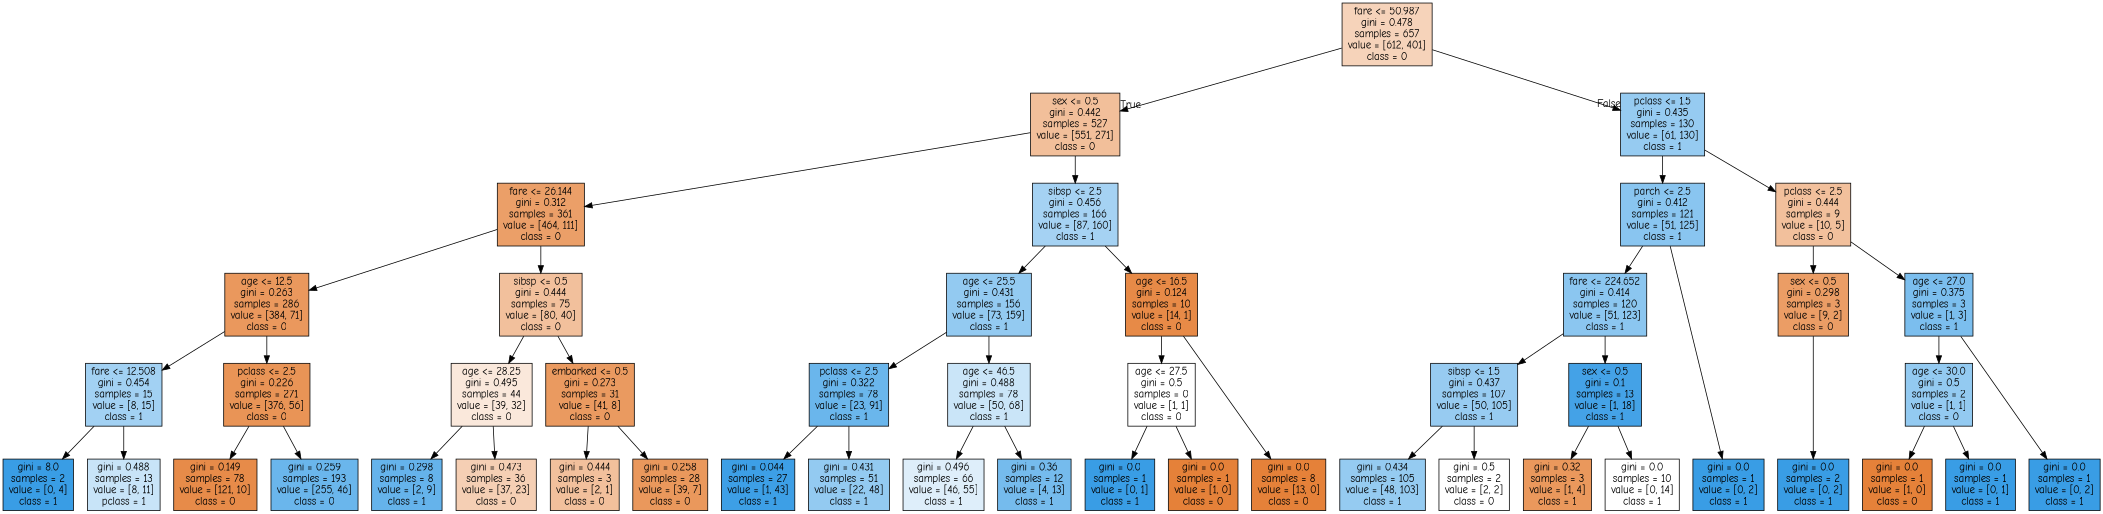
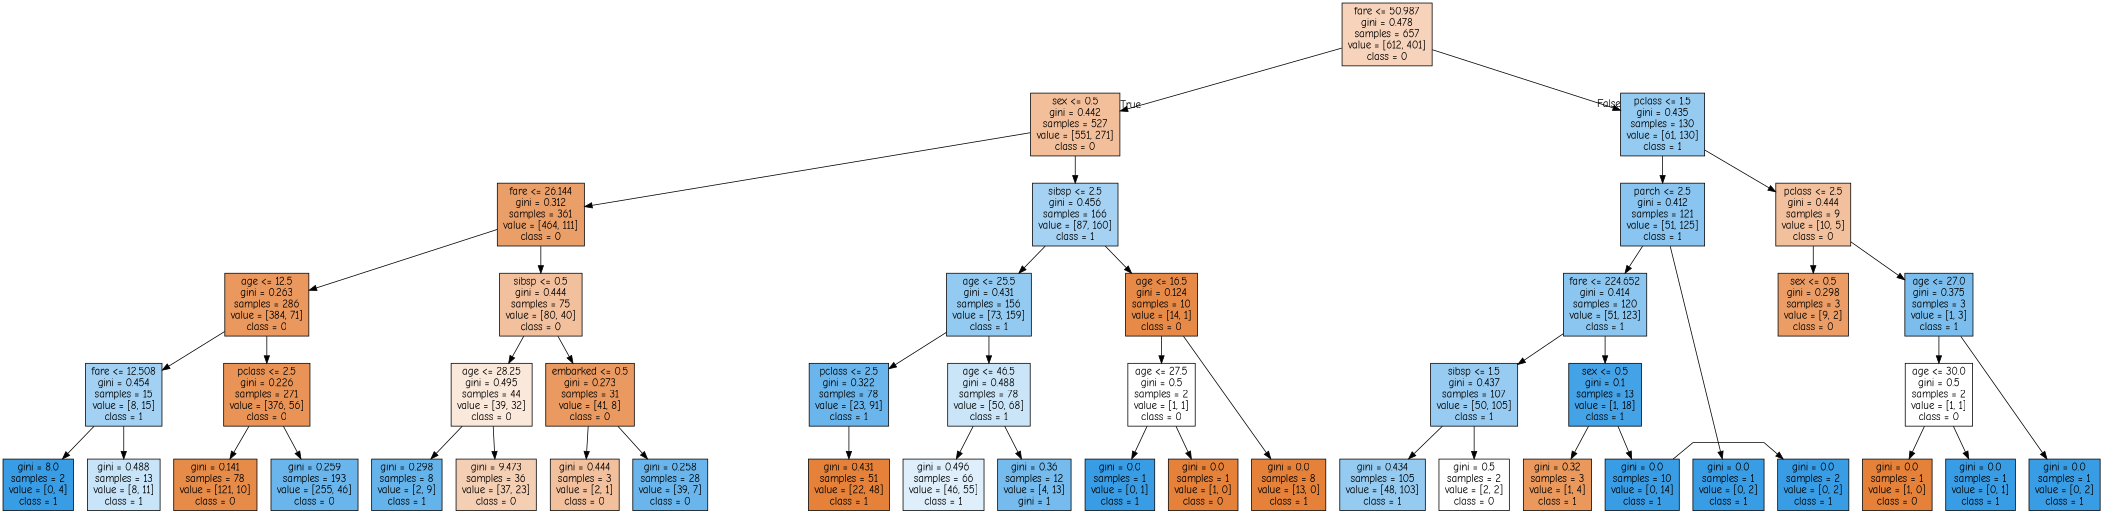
  digraph {
    fontname="Comic Neue"
    ranksep=equally
    splines=polyline
    node [color=black fillcolor="#399de5ff" fontname="Comic Neue" shape=box style=filled]
    edge [fontname="Comic Neue"]
    n1 [fillcolor="#e5813958" label="fare <= 50.987\ngini = 0.478\nsamples = 657\nvalue = [612, 401]\nclass = 0"]
    n2 [fillcolor="#e5813982" label="sex <= 0.5\ngini = 0.442\nsamples = 527\nvalue = [551, 271]\nclass = 0"]
    n3 [fillcolor="#399de587" label="pclass <= 1.5\ngini = 0.435\nsamples = 130\nvalue = [61, 130]\nclass = 1"]
    n4 [fillcolor="#e58139c2" label="fare <= 26.144\ngini = 0.312\nsamples = 361\nvalue = [464, 111]\nclass = 0"]
    n5 [fillcolor="#399de574" label="sibsp <= 2.5\ngini = 0.456\nsamples = 166\nvalue = [87, 160]\nclass = 1"]
    n6 [fillcolor="#399de597" label="parch <= 2.5\ngini = 0.412\nsamples = 121\nvalue = [51, 125]\nclass = 1"]
    n7 [fillcolor="#e581397f" label="pclass <= 2.5\ngini = 0.444\nsamples = 9\nvalue = [10, 5]\nclass = 0"]
    n8 [fillcolor="#e58139d0" label="age <= 12.5\ngini = 0.263\nsamples = 286\nvalue = [384, 71]\nclass = 0"]
    n9 [fillcolor="#e581397f" label="sibsp <= 0.5\ngini = 0.444\nsamples = 75\nvalue = [80, 40]\nclass = 0"]
    n10 [fillcolor="#399de58a" label="age <= 25.5\ngini = 0.431\nsamples = 156\nvalue = [73, 159]\nclass = 1"]
    n11 [fillcolor="#e58139ed" label="age <= 16.5\ngini = 0.124\nsamples = 10\nvalue = [14, 1]\nclass = 0"]
    n12 [fillcolor="#399de595" label="fare <= 224.652\ngini = 0.414\nsamples = 120\nvalue = [51, 123]\nclass = 1"]
    n13 [fillcolor="#e58139c6" label="sex <= 0.5\ngini = 0.298\nsamples = 3\nvalue = [9, 2]\nclass = 0"]
    n14 [fillcolor="#399de5aa" label="age <= 27.0\ngini = 0.375\nsamples = 3\nvalue = [1, 3]\nclass = 1"]
    n15 [fillcolor="#399de577" label="fare <= 12.508\ngini = 0.454\nsamples = 15\nvalue = [8, 15]\nclass = 1"]
    n16 [fillcolor="#e58139d9" label="pclass <= 2.5\ngini = 0.226\nsamples = 271\nvalue = [376, 56]\nclass = 0"]
    n17 [fillcolor="#e581392e" label="age <= 28.25\ngini = 0.495\nsamples = 44\nvalue = [39, 32]\nclass = 0"]
    n18 [fillcolor="#e58139cd" label="embarked <= 0.5\ngini = 0.273\nsamples = 31\nvalue = [41, 8]\nclass = 0"]
    n19 [fillcolor="#399de5bf" label="pclass <= 2.5\ngini = 0.322\nsamples = 78\nvalue = [23, 91]\nclass = 1"]
    n20 [fillcolor="#399de544" label="age <= 46.5\ngini = 0.488\nsamples = 78\nvalue = [50, 68]\nclass = 1"]
-   n21 [fillcolor="#e5813900" label="age <= 27.5\ngini = 0.5\nsamples = 0\nvalue = [1, 1]\nclass = 0"]
+   n21 [fillcolor="#e5813900" label="age <= 27.5\ngini = 0.5\nsamples = 2\nvalue = [1, 1]\nclass = 0"]
    n22 [fillcolor="#399de586" label="sibsp <= 1.5\ngini = 0.437\nsamples = 107\nvalue = [50, 105]\nclass = 1"]
    n23 [fillcolor="#399de5f1" label="sex <= 0.5\ngini = 0.1\nsamples = 13\nvalue = [1, 18]\nclass = 1"]
-   n24 [fillcolor="#399de58a" label="age <= 30.0\ngini = 0.5\nsamples = 2\nvalue = [1, 1]\nclass = 0"]
+   n24 [fillcolor="#e5813900" label="age <= 30.0\ngini = 0.5\nsamples = 2\nvalue = [1, 1]\nclass = 0"]
    n25 [label="gini = 8.0\nsamples = 2\nvalue = [0, 4]\nclass = 1"]
-   n26 [fillcolor="#399de546" label="gini = 0.488\nsamples = 13\nvalue = [8, 11]\npclass = 1"]
-   n27 [fillcolor="#e58139ea" label="gini = 0.149\nsamples = 78\nvalue = [121, 10]\nclass = 0"]
+   n26 [fillcolor="#399de546" label="gini = 0.488\nsamples = 13\nvalue = [8, 11]\nclass = 1"]
+   n27 [fillcolor="#e58139ea" label="gini = 0.141\nsamples = 78\nvalue = [121, 10]\nclass = 0"]
    n28 [fillcolor="#399de5bf" label="gini = 0.259\nsamples = 193\nvalue = [255, 46]\nclass = 0"]
    n29 [fillcolor="#399de5c6" label="gini = 0.298\nsamples = 8\nvalue = [2, 9]\nclass = 1"]
-   n30 [fillcolor="#e5813960" label="gini = 0.473\nsamples = 36\nvalue = [37, 23]\nclass = 0"]
+   n30 [fillcolor="#e5813960" label="gini = 9.473\nsamples = 36\nvalue = [37, 23]\nclass = 0"]
    n31 [fillcolor="#e581397f" label="gini = 0.444\nsamples = 3\nvalue = [2, 1]\nclass = 0"]
-   n32 [fillcolor="#e58139d1" label="gini = 0.258\nsamples = 28\nvalue = [39, 7]\nclass = 0"]
-   n33 [fillcolor="#399de5f9" label="gini = 0.044\nsamples = 27\nvalue = [1, 43]\nclass = 1"]
-   n34 [fillcolor="#399de58a" label="gini = 0.431\nsamples = 51\nvalue = [22, 48]\nclass = 1"]
+   n32 [fillcolor="#399de5bf" label="gini = 0.258\nsamples = 28\nvalue = [39, 7]\nclass = 0"]
+   n34 [fillcolor="#e58139ff" label="gini = 0.431\nsamples = 51\nvalue = [22, 48]\nclass = 1"]
    n35 [fillcolor="#399de52a" label="gini = 0.496\nsamples = 66\nvalue = [46, 55]\nclass = 1"]
-   n36 [fillcolor="#399de5b1" label="gini = 0.36\nsamples = 12\nvalue = [4, 13]\nclass = 1"]
-   n37 [fillcolor="#e58139ff" label="gini = 0.0\nsamples = 8\nvalue = [13, 0]\nclass = 0"]
+   n36 [fillcolor="#399de5b1" label="gini = 0.36\nsamples = 12\nvalue = [4, 13]\ngini = 1"]
+   n37 [fillcolor="#e58139ff" label="gini = 0.0\nsamples = 8\nvalue = [13, 0]\nclass = 1"]
    n38 [label="gini = 0.0\nsamples = 1\nvalue = [0, 1]\nclass = 1"]
    n39 [fillcolor="#e58139ff" label="gini = 0.0\nsamples = 1\nvalue = [1, 0]\nclass = 0"]
    n40 [fillcolor="#399de588" label="gini = 0.434\nsamples = 105\nvalue = [48, 103]\nclass = 1"]
    n41 [fillcolor="#e5813900" label="gini = 0.5\nsamples = 2\nvalue = [2, 2]\nclass = 0"]
    n42 [fillcolor="#e58139d1" label="gini = 0.32\nsamples = 3\nvalue = [1, 4]\nclass = 1"]
-   n43 [fillcolor="#e5813900" label="gini = 0.0\nsamples = 10\nvalue = [0, 14]\nclass = 1"]
+   n43 [label="gini = 0.0\nsamples = 10\nvalue = [0, 14]\nclass = 1"]
    n44 [label="gini = 0.0\nsamples = 1\nvalue = [0, 2]\nclass = 1"]
    n45 [label="gini = 0.0\nsamples = 2\nvalue = [0, 2]\nclass = 1"]
    n46 [label="gini = 0.0\nsamples = 1\nvalue = [0, 2]\nclass = 1"]
    n47 [fillcolor="#e58139ff" label="gini = 0.0\nsamples = 1\nvalue = [1, 0]\nclass = 0"]
    n48 [label="gini = 0.0\nsamples = 1\nvalue = [0, 1]\nclass = 1"]
    subgraph sub_1 {
      rank=same
      n1
    }
    subgraph sub_2 {
      rank=same
      n2
      n3
    }
    subgraph sub_3 {
      rank=same
      n4
      n5
      n6
      n7
    }
    subgraph sub_4 {
      rank=same
      n8
      n9
      n10
      n11
      n12
      n13
      n14
    }
    subgraph sub_5 {
      rank=same
      n15
      n16
      n17
      n18
      n19
      n20
      n21
      n22
      n23
      n24
    }
    subgraph sub_6 {
      rank=same
      n25
      n26
      n27
      n28
      n29
      n30
      n31
      n32
-     n33
      n34
      n35
      n36
      n37
      n38
      n39
      n40
      n41
      n42
      n43
      n44
      n45
      n46
      n47
      n48
    }
    n1 -> n2 [headlabel=True labelangle=45 labeldistance=2.5]
    n1 -> n3 [headlabel=False labelangle=-45 labeldistance=2.5]
    n2 -> n4
    n2 -> n5
    n3 -> n6
    n3 -> n7
    n4 -> n8
    n4 -> n9
    n5 -> n10
    n5 -> n11
    n6 -> n12
    n6 -> n44
    n7 -> n13
    n7 -> n14
    n8 -> n15
    n8 -> n16
    n9 -> n17
    n9 -> n18
    n10 -> n19
    n10 -> n20
    n11 -> n21
    n11 -> n37
    n12 -> n22
    n12 -> n23
-   n13 -> n45
+   n43 -> n45
    n14 -> n24
    n14 -> n46
    n15 -> n25
    n15 -> n26
    n16 -> n27
    n16 -> n28
    n17 -> n29
    n17 -> n30
    n18 -> n31
    n18 -> n32
-   n19 -> n33
    n19 -> n34
    n20 -> n35
    n20 -> n36
    n21 -> n38
    n21 -> n39
    n22 -> n40
    n22 -> n41
    n23 -> n42
    n23 -> n43
    n24 -> n47
    n24 -> n48
  }
